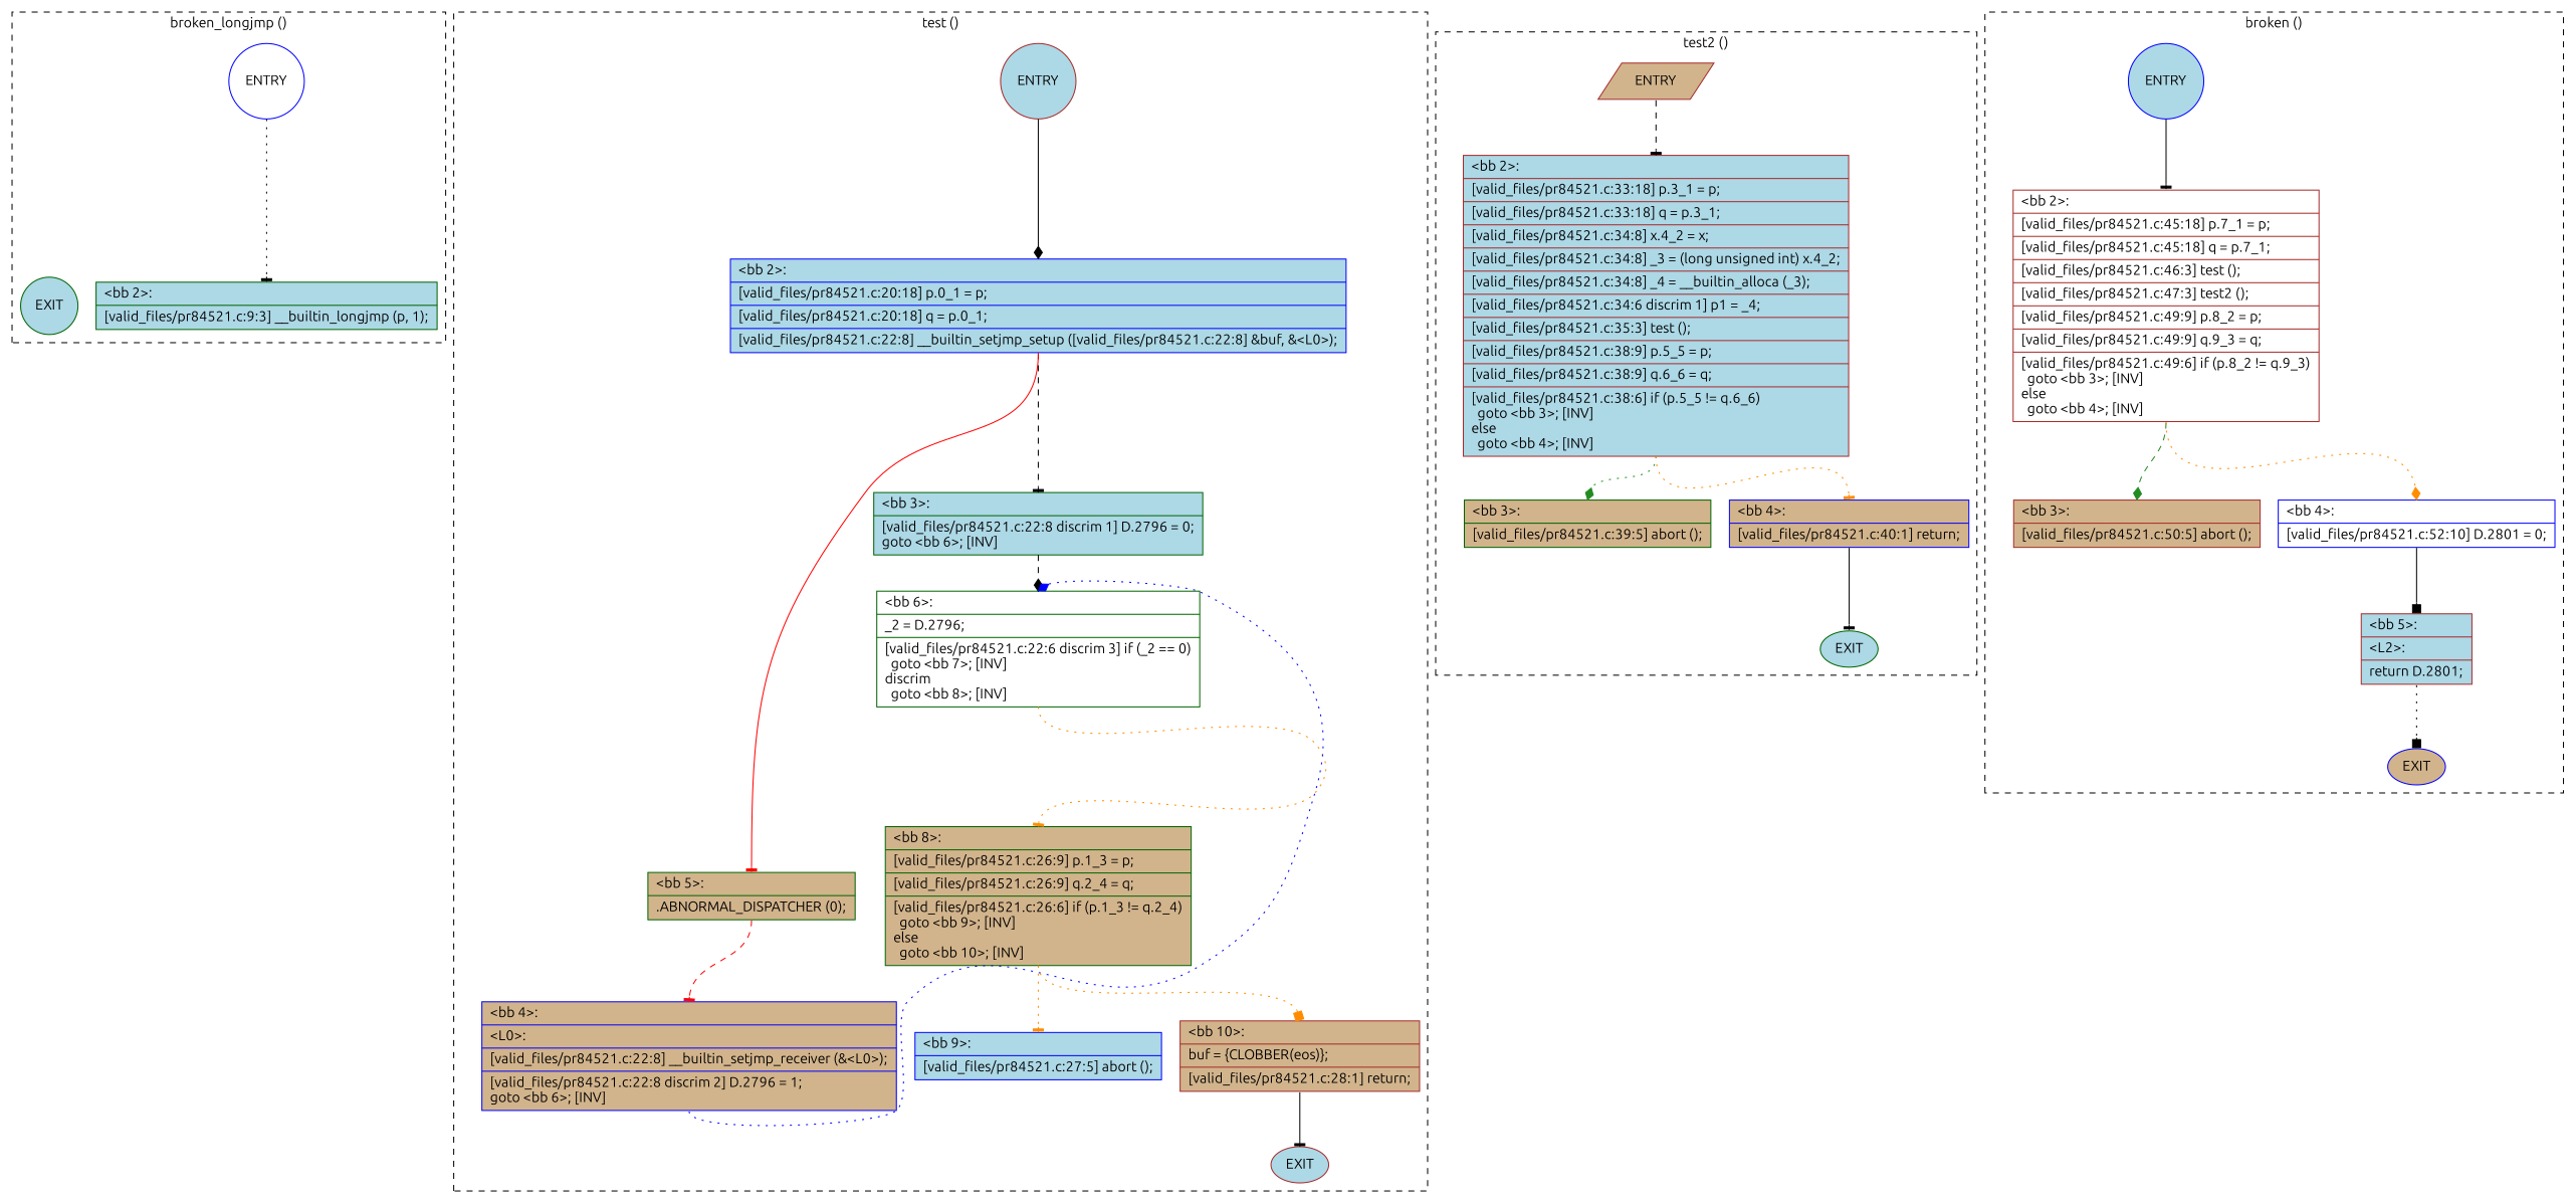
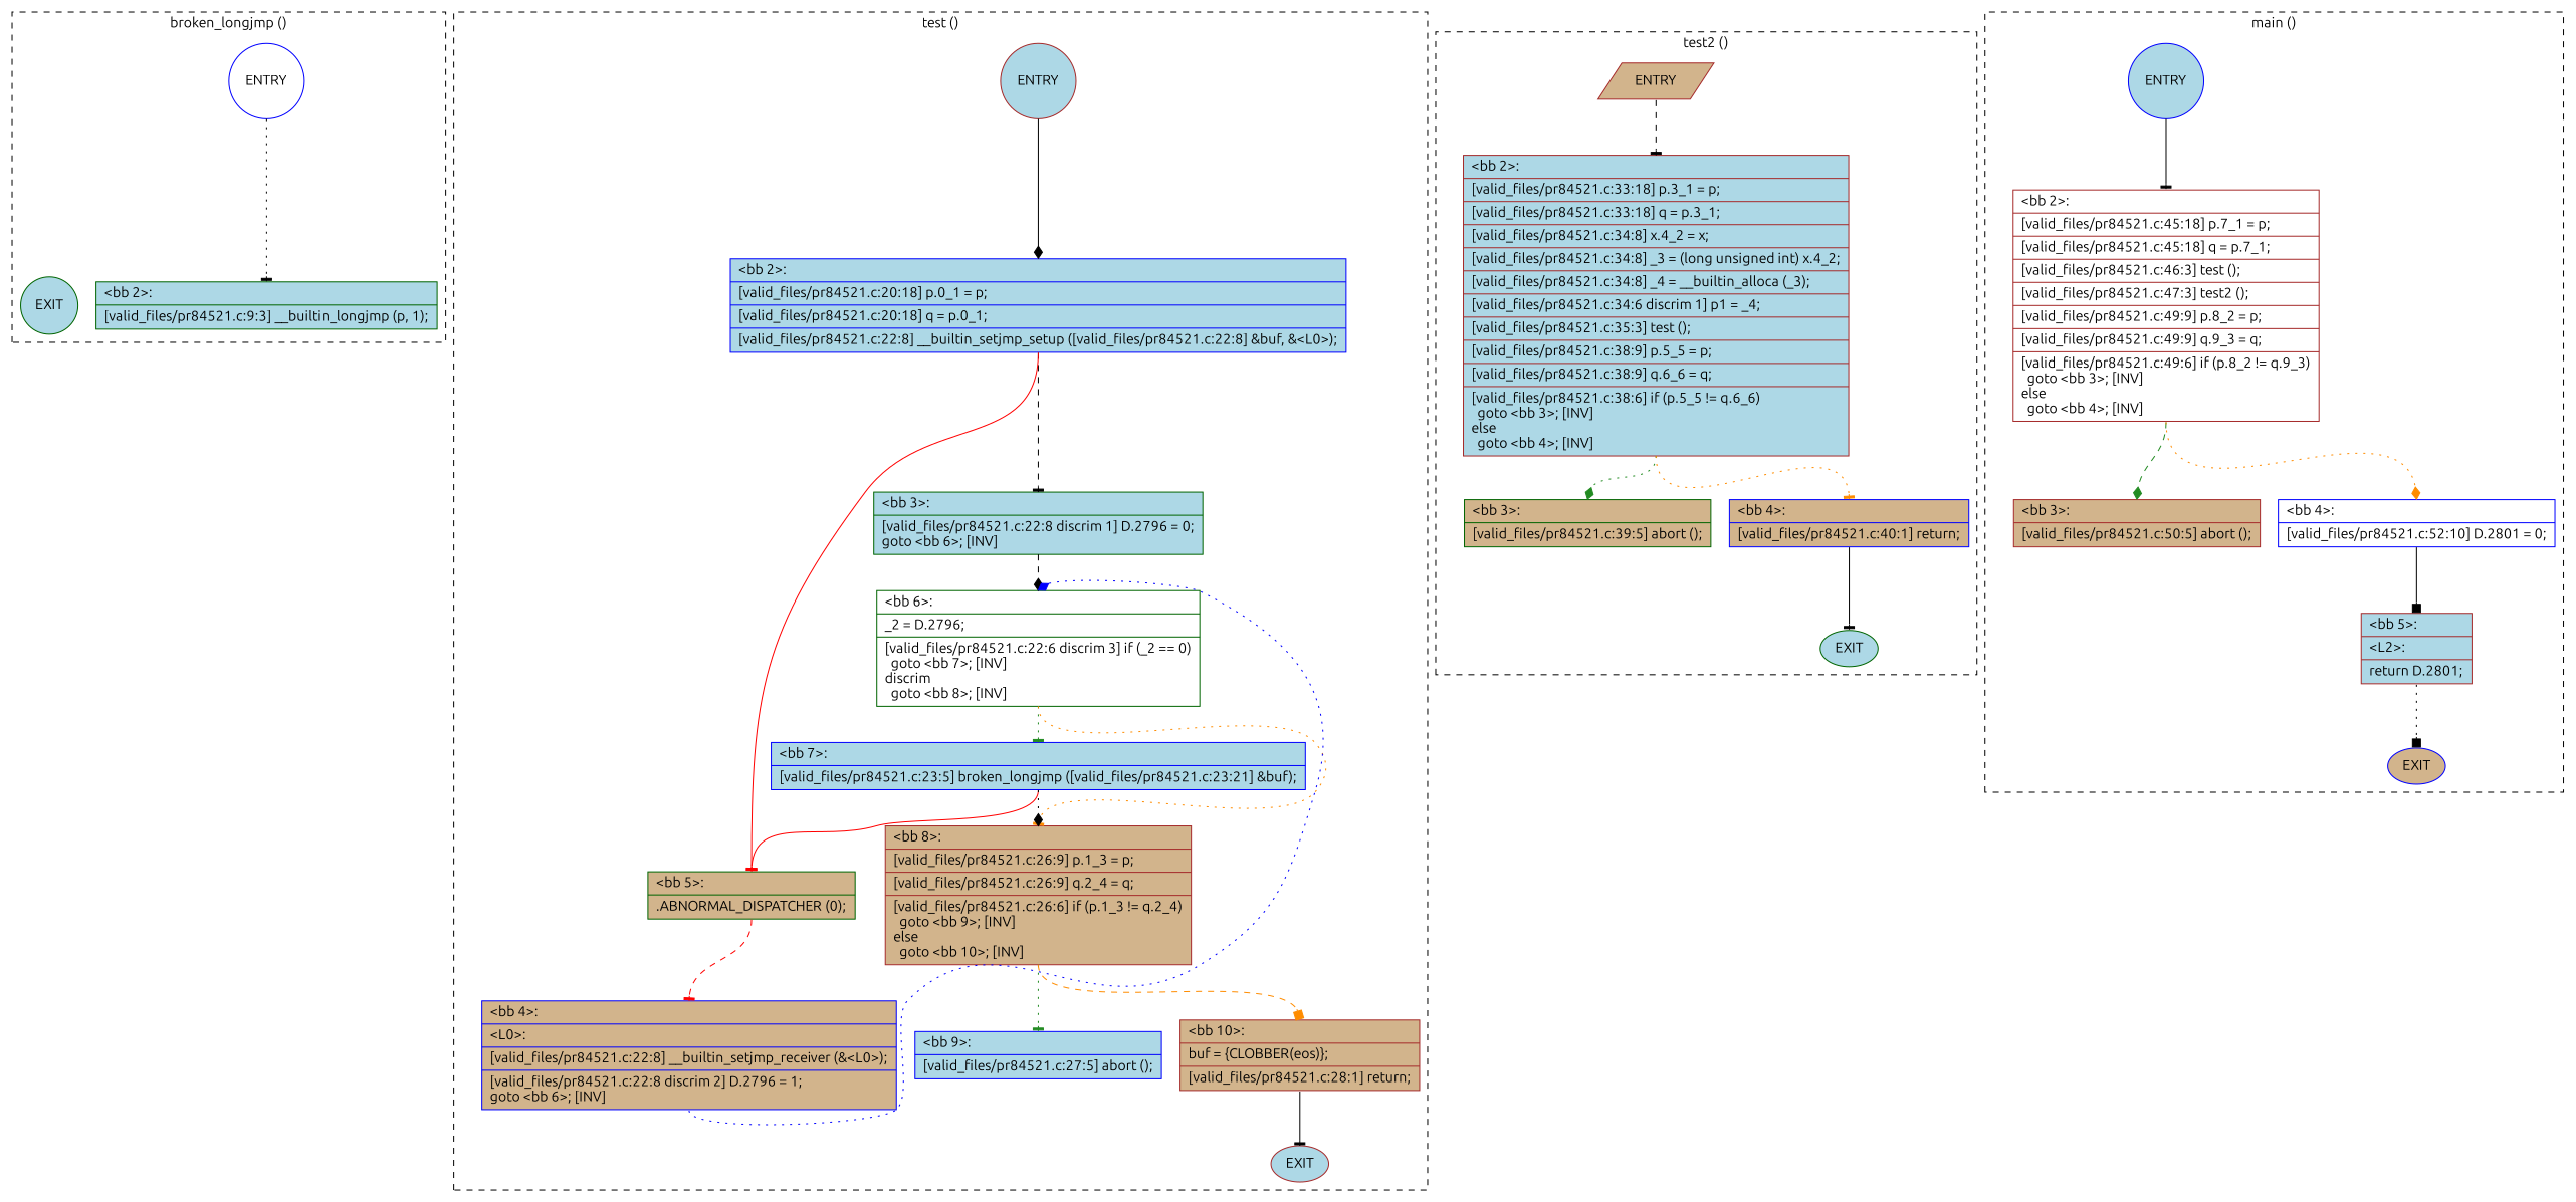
  digraph {
    fontname=Ubuntu
    node [color=blue fillcolor=lightblue fontname=Ubuntu shape=record style=filled]
    edge [constraint=true fontname=Ubuntu headport=n style=dotted tailport=s arrowhead=tee color=black weight=10]
    n1 [fillcolor=white label=ENTRY shape=circle]
    n2 [color=darkgreen label=EXIT shape=circle]
    n3 [color=darkgreen label="{\<bb\ 2\>:\l|[valid_files/pr84521.c:9:3]\ __builtin_longjmp\ (p,\ 1);\l}"]
    n4 [color=brown label=ENTRY shape=circle]
    n5 [color=brown label=EXIT shape=ellipse]
    n6 [label="{\<bb\ 2\>:\l|[valid_files/pr84521.c:20:18]\ p.0_1\ =\ p;\l|[valid_files/pr84521.c:20:18]\ q\ =\ p.0_1;\l|[valid_files/pr84521.c:22:8]\ __builtin_setjmp_setup\ ([valid_files/pr84521.c:22:8]\ &buf,\ &\<L0\>);\l}"]
    n7 [color=darkgreen label="{\<bb\ 3\>:\l|[valid_files/pr84521.c:22:8\ discrim\ 1]\ D.2796\ =\ 0;\lgoto\ \<bb\ 6\>;\ [INV]\l}"]
    n8 [color=darkgreen fillcolor=tan label="{\<bb\ 5\>:\l|.ABNORMAL_DISPATCHER\ (0);\l}"]
    n9 [color=darkgreen fillcolor=white label="{\<bb\ 6\>:\l|_2\ =\ D.2796;\l|[valid_files/pr84521.c:22:6\ discrim\ 3]\ if\ (_2\ ==\ 0)\l\ \ goto\ \<bb\ 7\>;\ [INV]\ldiscrim\l\ \ goto\ \<bb\ 8\>;\ [INV]\l}"]
    n10 [fillcolor=tan label="{\<bb\ 4\>:\l|\<L0\>:\l|[valid_files/pr84521.c:22:8]\ __builtin_setjmp_receiver\ (&\<L0\>);\l|[valid_files/pr84521.c:22:8\ discrim\ 2]\ D.2796\ =\ 1;\lgoto\ \<bb\ 6\>;\ [INV]\l}"]
-   n12 [color=darkgreen fillcolor=tan label="{\<bb\ 8\>:\l|[valid_files/pr84521.c:26:9]\ p.1_3\ =\ p;\l|[valid_files/pr84521.c:26:9]\ q.2_4\ =\ q;\l|[valid_files/pr84521.c:26:6]\ if\ (p.1_3\ !=\ q.2_4)\l\ \ goto\ \<bb\ 9\>;\ [INV]\lelse\l\ \ goto\ \<bb\ 10\>;\ [INV]\l}"]
+   n11 [label="{\<bb\ 7\>:\l|[valid_files/pr84521.c:23:5]\ broken_longjmp\ ([valid_files/pr84521.c:23:21]\ &buf);\l}"]
+   n12 [color=brown fillcolor=tan label="{\<bb\ 8\>:\l|[valid_files/pr84521.c:26:9]\ p.1_3\ =\ p;\l|[valid_files/pr84521.c:26:9]\ q.2_4\ =\ q;\l|[valid_files/pr84521.c:26:6]\ if\ (p.1_3\ !=\ q.2_4)\l\ \ goto\ \<bb\ 9\>;\ [INV]\lelse\l\ \ goto\ \<bb\ 10\>;\ [INV]\l}"]
    n13 [label="{\<bb\ 9\>:\l|[valid_files/pr84521.c:27:5]\ abort\ ();\l}"]
    n14 [color=brown fillcolor=tan label="{\<bb\ 10\>:\l|buf\ =\ \{CLOBBER(eos)\};\l|[valid_files/pr84521.c:28:1]\ return;\l}"]
    n15 [color=brown fillcolor=tan label=ENTRY shape=parallelogram]
    n16 [color=darkgreen label=EXIT shape=ellipse]
    n17 [color=brown label="{\<bb\ 2\>:\l|[valid_files/pr84521.c:33:18]\ p.3_1\ =\ p;\l|[valid_files/pr84521.c:33:18]\ q\ =\ p.3_1;\l|[valid_files/pr84521.c:34:8]\ x.4_2\ =\ x;\l|[valid_files/pr84521.c:34:8]\ _3\ =\ (long\ unsigned\ int)\ x.4_2;\l|[valid_files/pr84521.c:34:8]\ _4\ =\ __builtin_alloca\ (_3);\l|[valid_files/pr84521.c:34:6\ discrim\ 1]\ p1\ =\ _4;\l|[valid_files/pr84521.c:35:3]\ test\ ();\l|[valid_files/pr84521.c:38:9]\ p.5_5\ =\ p;\l|[valid_files/pr84521.c:38:9]\ q.6_6\ =\ q;\l|[valid_files/pr84521.c:38:6]\ if\ (p.5_5\ !=\ q.6_6)\l\ \ goto\ \<bb\ 3\>;\ [INV]\lelse\l\ \ goto\ \<bb\ 4\>;\ [INV]\l}"]
    n18 [color=darkgreen fillcolor=tan label="{\<bb\ 3\>:\l|[valid_files/pr84521.c:39:5]\ abort\ ();\l}"]
    n19 [fillcolor=tan label="{\<bb\ 4\>:\l|[valid_files/pr84521.c:40:1]\ return;\l}"]
    n20 [label=ENTRY shape=circle]
    n21 [fillcolor=tan label=EXIT shape=ellipse]
    n22 [color=brown fillcolor=white label="{\<bb\ 2\>:\l|[valid_files/pr84521.c:45:18]\ p.7_1\ =\ p;\l|[valid_files/pr84521.c:45:18]\ q\ =\ p.7_1;\l|[valid_files/pr84521.c:46:3]\ test\ ();\l|[valid_files/pr84521.c:47:3]\ test2\ ();\l|[valid_files/pr84521.c:49:9]\ p.8_2\ =\ p;\l|[valid_files/pr84521.c:49:9]\ q.9_3\ =\ q;\l|[valid_files/pr84521.c:49:6]\ if\ (p.8_2\ !=\ q.9_3)\l\ \ goto\ \<bb\ 3\>;\ [INV]\lelse\l\ \ goto\ \<bb\ 4\>;\ [INV]\l}"]
    n23 [color=brown fillcolor=tan label="{\<bb\ 3\>:\l|[valid_files/pr84521.c:50:5]\ abort\ ();\l}"]
    n24 [fillcolor=white label="{\<bb\ 4\>:\l|[valid_files/pr84521.c:52:10]\ D.2801\ =\ 0;\l}"]
    n25 [color=brown label="{\<bb\ 5\>:\l|\<L2\>:\l|return\ D.2801;\l}"]
    subgraph cluster_1 {
      color=black
      label="broken_longjmp ()"
      style=dashed
      n1
      n2
      n3
    }
    subgraph cluster_2 {
      color=black
      label="test ()"
      style=dashed
      n4
      n5
      n6
      n7
      n8
      n9
      n10
+     n11
      n12
      n13
      n14
    }
    subgraph cluster_3 {
      color=black
      label="test2 ()"
      style=dashed
      n15
      n16
      n17
      n18
      n19
    }
    subgraph cluster_4 {
      color=black
-     label="broken ()"
+     label="main ()"
      style=dashed
      n20
      n21
      n22
      n23
      n24
      n25
    }
    n1 -> n2 [style=invis arrowhead="" color="" weight=""]
    n1 -> n3 [weight=100]
    n4 -> n5 [style=invis arrowhead="" color="" weight=""]
    n4 -> n6 [arrowhead=diamond style=solid weight=100]
    n6 -> n7 [style=dashed weight=100]
    n6 -> n8 [color=red style=solid]
    n7 -> n9 [arrowhead=diamond style=dashed weight=100]
    n8 -> n10 [color=red style=dashed]
+   n9 -> n11 [color=forestgreen]
    n9 -> n12 [color=darkorange]
    n10 -> n9 [arrowhead=diamond color=blue constraint=false]
-   n12 -> n13 [color=darkorange]
-   n12 -> n14 [arrowhead=box color=darkorange]
+   n11 -> n8 [color=red style=solid]
+   n11 -> n12 [arrowhead=diamond weight=100]
+   n12 -> n13 [color=forestgreen]
+   n12 -> n14 [arrowhead=box color=darkorange style=dashed]
    n14 -> n5 [style=solid]
    n15 -> n16 [style=invis arrowhead="" color="" weight=""]
    n15 -> n17 [style=dashed weight=100]
    n17 -> n18 [arrowhead=diamond color=forestgreen]
    n17 -> n19 [color=darkorange]
    n19 -> n16 [style=solid]
    n20 -> n21 [style=invis arrowhead="" color="" weight=""]
    n20 -> n22 [style=solid weight=100]
    n22 -> n23 [arrowhead=diamond color=forestgreen style=dashed]
    n22 -> n24 [arrowhead=diamond color=darkorange]
    n24 -> n25 [arrowhead=box style=solid weight=100]
    n25 -> n21 [arrowhead=box]
  }
